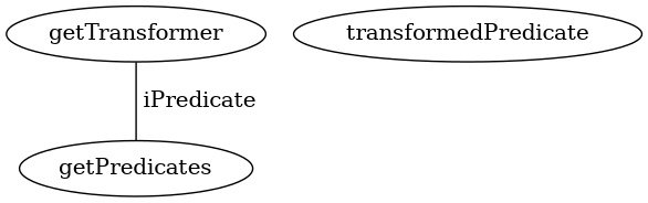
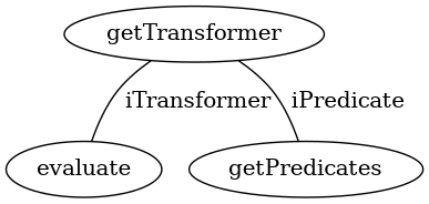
  digraph {
    edge [dir=none]
    getTransformer
+   evaluate
    getPredicates
-   transformedPredicate
+   getTransformer -> evaluate [label=" iTransformer"]
    getTransformer -> getPredicates [label=" iPredicate"]
  }
